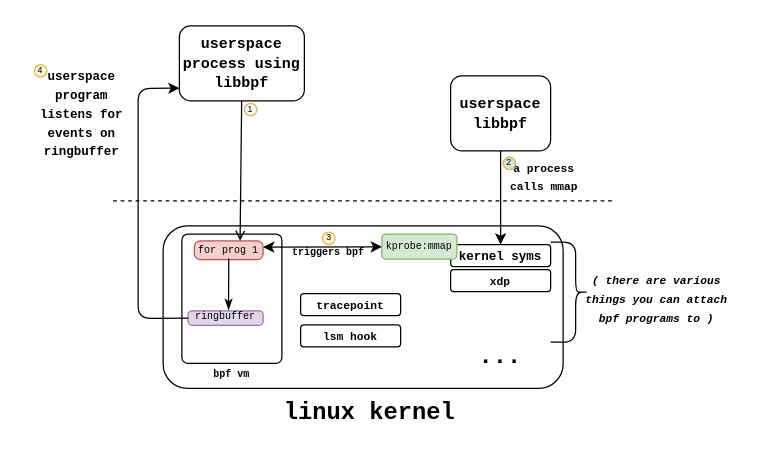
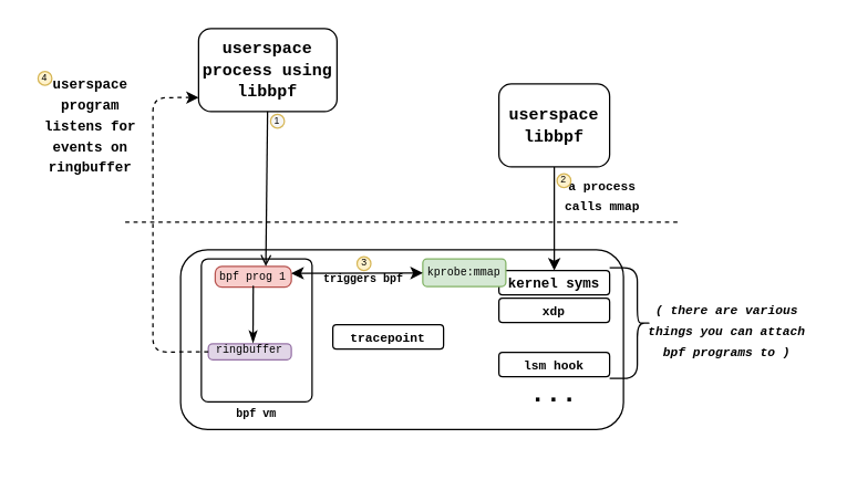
  <mxCell id="0" />
  <mxCell id="1" parent="0" />
- <mxCell id="2" value="&lt;font style=&quot;font-size: 19px&quot; face=&quot;Courier New&quot;&gt;&lt;b&gt;linux kernel&lt;/b&gt;&lt;/font&gt;" style="text;html=1;strokeColor=none;fillColor=none;align=center;verticalAlign=middle;whiteSpace=wrap;rounded=0;" vertex="1" parent="1"><mxGeometry x="143" y="320" width="305" height="20" as="geometry" /></mxCell>
  <mxCell id="3" value="" style="rounded=1;whiteSpace=wrap;html=1;" vertex="1" parent="1"><mxGeometry x="130" y="180" width="320" height="130" as="geometry" /></mxCell>
  <mxCell id="4" value="&lt;b&gt;&lt;font style=&quot;font-size: 19px&quot; face=&quot;Courier New&quot;&gt;...&lt;/font&gt;&lt;/b&gt;" style="text;html=1;strokeColor=none;fillColor=none;align=center;verticalAlign=middle;whiteSpace=wrap;rounded=0;" vertex="1" parent="1"><mxGeometry x="380" y="275" width="40" height="20" as="geometry" /></mxCell>
  <mxCell id="5" value="&lt;font face=&quot;Courier New&quot; size=&quot;1&quot;&gt;&lt;b&gt;kernel syms&lt;/b&gt;&lt;/font&gt;" style="rounded=1;whiteSpace=wrap;html=1;" vertex="1" parent="1"><mxGeometry x="360" y="195" width="80" height="17.5" as="geometry" /></mxCell>
  <mxCell id="6" value="&lt;font face=&quot;Courier New&quot; size=&quot;1&quot;&gt;&lt;b style=&quot;font-size: 9px&quot;&gt;xdp&lt;/b&gt;&lt;/font&gt;" style="rounded=1;whiteSpace=wrap;html=1;" vertex="1" parent="1"><mxGeometry x="360" y="215" width="80" height="17.5" as="geometry" /></mxCell>
  <mxCell id="7" value="&lt;font face=&quot;Courier New&quot; size=&quot;1&quot;&gt;&lt;b style=&quot;font-size: 9px&quot;&gt;tracepoint&lt;/b&gt;&lt;/font&gt;" style="rounded=1;whiteSpace=wrap;html=1;" vertex="1" parent="1"><mxGeometry x="240" y="234.25" width="80" height="17.5" as="geometry" /></mxCell>
- <mxCell id="8" value="&lt;font face=&quot;Courier New&quot; size=&quot;1&quot;&gt;&lt;b style=&quot;font-size: 9px&quot;&gt;lsm hook&lt;/b&gt;&lt;/font&gt;" style="rounded=1;whiteSpace=wrap;html=1;" vertex="1" parent="1"><mxGeometry x="240" y="259.25" width="80" height="17.5" as="geometry" /></mxCell>
+ <mxCell id="8" value="&lt;font face=&quot;Courier New&quot; size=&quot;1&quot;&gt;&lt;b style=&quot;font-size: 9px&quot;&gt;lsm hook&lt;/b&gt;&lt;/font&gt;" style="rounded=1;whiteSpace=wrap;html=1;" vertex="1" parent="1"><mxGeometry x="360" y="254.25" width="80" height="17.5" as="geometry" /></mxCell>
  <mxCell id="9" value="" style="shape=curlyBracket;whiteSpace=wrap;html=1;rounded=1;rotation=-180;size=0.333;" vertex="1" parent="1"><mxGeometry x="440" y="193" width="30" height="80" as="geometry" /></mxCell>
  <mxCell id="10" value="&lt;font face=&quot;Courier New&quot; style=&quot;font-size: 9px&quot;&gt;&lt;i&gt;&lt;b&gt;( there are various things you can attach bpf programs to )&lt;/b&gt;&lt;/i&gt;&lt;/font&gt;" style="text;html=1;strokeColor=none;fillColor=none;align=center;verticalAlign=middle;whiteSpace=wrap;rounded=0;" vertex="1" parent="1"><mxGeometry x="460" y="228" width="130" height="20" as="geometry" /></mxCell>
  <mxCell id="11" value="&lt;font style=&quot;font-size: 8px&quot; face=&quot;Courier New&quot;&gt;kprobe:mmap&lt;/font&gt;" style="rounded=1;whiteSpace=wrap;html=1;fillColor=#d5e8d4;strokeColor=#82b366;spacingBottom=4;" vertex="1" parent="1"><mxGeometry x="305" y="186.5" width="60" height="20" as="geometry" /></mxCell>
  <mxCell id="12" value="" style="rounded=1;whiteSpace=wrap;html=1;arcSize=6;spacingTop=16;" vertex="1" parent="1"><mxGeometry x="145" y="186.5" width="80" height="103.5" as="geometry" /></mxCell>
- <mxCell id="13" value="&lt;font face=&quot;Courier New&quot;&gt;&lt;span style=&quot;font-size: 8px&quot;&gt;for prog 1&lt;/span&gt;&lt;/font&gt;" style="rounded=1;whiteSpace=wrap;html=1;fillColor=#f8cecc;strokeColor=#b85450;spacingBottom=4;arcSize=32;" vertex="1" parent="1"><mxGeometry x="155" y="192" width="55" height="15" as="geometry" /></mxCell>
+ <mxCell id="13" value="&lt;font face=&quot;Courier New&quot;&gt;&lt;span style=&quot;font-size: 8px&quot;&gt;bpf prog 1&lt;/span&gt;&lt;/font&gt;" style="rounded=1;whiteSpace=wrap;html=1;fillColor=#f8cecc;strokeColor=#b85450;spacingBottom=4;arcSize=32;" vertex="1" parent="1"><mxGeometry x="155" y="192" width="55" height="15" as="geometry" /></mxCell>
  <mxCell id="14" value="&lt;font face=&quot;Courier New&quot;&gt;&lt;b&gt;userspace libbpf&lt;/b&gt;&lt;/font&gt;" style="rounded=1;whiteSpace=wrap;html=1;" vertex="1" parent="1"><mxGeometry x="360" y="60" width="80" height="60" as="geometry" /></mxCell>
  <mxCell id="15" value="" style="endArrow=none;dashed=1;html=1;" edge="1" parent="1"><mxGeometry width="50" height="50" relative="1" as="geometry"><mxPoint x="90" y="160" as="sourcePoint" /><mxPoint x="490" y="160" as="targetPoint" /></mxGeometry></mxCell>
  <mxCell id="16" value="" style="endArrow=classic;html=1;entryX=0.5;entryY=0;entryDx=0;entryDy=0;" edge="1" parent="1" target="5"><mxGeometry width="50" height="50" relative="1" as="geometry"><mxPoint x="400" y="120" as="sourcePoint" /><mxPoint x="390" y="130" as="targetPoint" /></mxGeometry></mxCell>
  <mxCell id="17" value="&lt;font face=&quot;Courier New&quot; style=&quot;font-size: 9px&quot;&gt;&lt;b&gt;a process calls mmap&lt;/b&gt;&lt;/font&gt;" style="text;html=1;strokeColor=none;fillColor=none;align=center;verticalAlign=middle;whiteSpace=wrap;rounded=0;" vertex="1" parent="1"><mxGeometry x="400" y="130" width="70" height="20" as="geometry" /></mxCell>
  <mxCell id="18" value="" style="endArrow=classic;startArrow=classic;html=1;" edge="1" parent="1"><mxGeometry width="50" height="50" relative="1" as="geometry"><mxPoint x="210" y="197" as="sourcePoint" /><mxPoint x="305" y="196.76" as="targetPoint" /></mxGeometry></mxCell>
  <mxCell id="19" value="&lt;font face=&quot;Courier New&quot; style=&quot;font-size: 8px&quot;&gt;ringbuffer&lt;/font&gt;" style="rounded=1;whiteSpace=wrap;html=1;fillColor=#e1d5e7;strokeColor=#9673a6;arcSize=28;spacingBottom=5;" vertex="1" parent="1"><mxGeometry x="150" y="248" width="60" height="11.5" as="geometry" /></mxCell>
  <mxCell id="20" value="&lt;font face=&quot;Courier New&quot; style=&quot;font-size: 8px&quot;&gt;&lt;b&gt;bpf vm&lt;/b&gt;&lt;/font&gt;" style="text;html=1;strokeColor=none;fillColor=none;align=center;verticalAlign=middle;whiteSpace=wrap;rounded=0;" vertex="1" parent="1"><mxGeometry x="155" y="287" width="60" height="20" as="geometry" /></mxCell>
  <mxCell id="21" value="" style="endArrow=none;html=1;exitX=0.539;exitY=0.029;exitDx=0;exitDy=0;exitPerimeter=0;startArrow=classicThin;startFill=1;endFill=0;entryX=0.5;entryY=1;entryDx=0;entryDy=0;" edge="1" parent="1"><mxGeometry width="50" height="50" relative="1" as="geometry"><mxPoint x="182.34" y="247.333" as="sourcePoint" /><mxPoint x="182.5" y="206" as="targetPoint" /></mxGeometry></mxCell>
  <mxCell id="22" value="&lt;font face=&quot;Courier New&quot;&gt;&lt;b&gt;userspace process using libbpf&lt;/b&gt;&lt;/font&gt;" style="rounded=1;whiteSpace=wrap;html=1;" vertex="1" parent="1"><mxGeometry x="143" y="20" width="100" height="60" as="geometry" /></mxCell>
  <mxCell id="23" value="&lt;font face=&quot;Courier New&quot; style=&quot;font-size: 8px&quot;&gt;&lt;b&gt;triggers bpf&lt;/b&gt;&lt;/font&gt;" style="text;html=1;strokeColor=none;fillColor=none;align=center;verticalAlign=middle;whiteSpace=wrap;rounded=0;" vertex="1" parent="1"><mxGeometry x="230" y="189.5" width="65" height="20" as="geometry" /></mxCell>
  <mxCell id="24" value="" style="endArrow=open;html=1;entryX=0.665;entryY=-0.006;entryDx=0;entryDy=0;entryPerimeter=0;endFill=0;" edge="1" parent="1" target="13"><mxGeometry width="50" height="50" relative="1" as="geometry"><mxPoint x="192.83" y="80" as="sourcePoint" /><mxPoint x="192.83" y="170" as="targetPoint" /></mxGeometry></mxCell>
- <mxCell id="25" value="" style="endArrow=classic;html=1;exitX=0;exitY=0.5;exitDx=0;exitDy=0;entryX=0.001;entryY=0.83;entryDx=0;entryDy=0;entryPerimeter=0;" edge="1" parent="1" source="19" target="22"><mxGeometry width="50" height="50" relative="1" as="geometry"><mxPoint x="80" y="220" as="sourcePoint" /><mxPoint x="110" y="70" as="targetPoint" /><Array as="points"><mxPoint x="110" y="254" /><mxPoint x="110" y="70" /></Array></mxGeometry></mxCell>
+ <mxCell id="25" value="" style="endArrow=classic;html=1;exitX=0;exitY=0.5;exitDx=0;exitDy=0;entryX=0.001;entryY=0.83;entryDx=0;entryDy=0;entryPerimeter=0;dashed=1;" edge="1" parent="1" source="19" target="22"><mxGeometry width="50" height="50" relative="1" as="geometry"><mxPoint x="80" y="220" as="sourcePoint" /><mxPoint x="110" y="70" as="targetPoint" /><Array as="points"><mxPoint x="110" y="254" /><mxPoint x="110" y="70" /></Array></mxGeometry></mxCell>
  <mxCell id="26" value="&lt;font face=&quot;Courier New&quot; size=&quot;1&quot;&gt;&lt;b&gt;userspace program listens for events on ringbuffer&lt;/b&gt;&lt;/font&gt;" style="text;html=1;strokeColor=none;fillColor=none;align=center;verticalAlign=middle;whiteSpace=wrap;rounded=0;" vertex="1" parent="1"><mxGeometry x="20" y="60" width="90" height="60" as="geometry" /></mxCell>
  <mxCell id="27" value="&lt;font style=&quot;font-size: 7px&quot;&gt;1&lt;/font&gt;" style="ellipse;whiteSpace=wrap;html=1;aspect=fixed;spacingBottom=4;fillColor=#f5f5f5;strokeColor=#d6b656;" vertex="1" parent="1"><mxGeometry x="195" y="82" width="10" height="10" as="geometry" /></mxCell>
- <mxCell id="28" value="&lt;font style=&quot;font-size: 7px&quot;&gt;2&lt;/font&gt;" style="ellipse;whiteSpace=wrap;html=1;aspect=fixed;spacingBottom=4;fillColor=#d5e8d4;strokeColor=#d6b656;" vertex="1" parent="1"><mxGeometry x="402" y="125" width="10" height="10" as="geometry" /></mxCell>
+ <mxCell id="28" value="&lt;font style=&quot;font-size: 7px&quot;&gt;2&lt;/font&gt;" style="ellipse;whiteSpace=wrap;html=1;aspect=fixed;spacingBottom=4;fillColor=#fff2cc;strokeColor=#d6b656;" vertex="1" parent="1"><mxGeometry x="402" y="125" width="10" height="10" as="geometry" /></mxCell>
  <mxCell id="29" value="&lt;font style=&quot;font-size: 7px&quot;&gt;3&lt;/font&gt;" style="ellipse;whiteSpace=wrap;html=1;aspect=fixed;spacingBottom=4;fillColor=#fff2cc;strokeColor=#d6b656;" vertex="1" parent="1"><mxGeometry x="257.5" y="185" width="10" height="10" as="geometry" /></mxCell>
  <mxCell id="30" value="&lt;font style=&quot;font-size: 7px&quot;&gt;4&lt;/font&gt;" style="ellipse;whiteSpace=wrap;html=1;aspect=fixed;spacingBottom=4;fillColor=#fff2cc;strokeColor=#d6b656;" vertex="1" parent="1"><mxGeometry x="27" y="51" width="10" height="10" as="geometry" /></mxCell>
